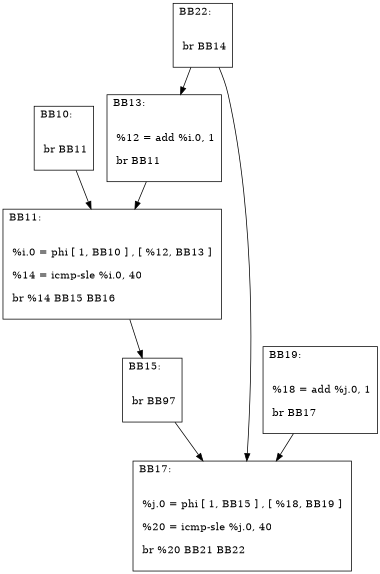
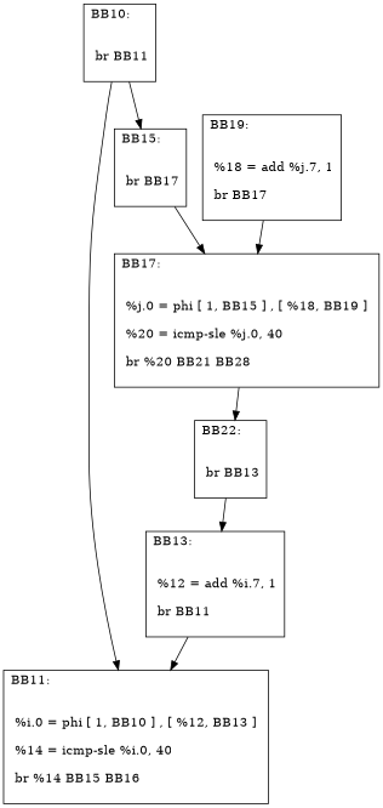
  digraph {
    node [shape=record]
    n1 [label="{BB10:\l\l\n             br BB11\l\n             }"]
    n2 [label="{BB11:\l\l\n             %i.0 = phi [ 1, BB10 ] , [ %12, BB13 ] \l\n             %14 = icmp-sle %i.0, 40\l\n             br %14 BB15 BB16\l\n             }"]
-   n3 [label="{BB15:\l\l\n             br BB97\l\n             }"]
-   n4 [label="{BB17:\l\l\n             %j.0 = phi [ 1, BB15 ] , [ %18, BB19 ] \l\n             %20 = icmp-sle %j.0, 40\l\n             br %20 BB21 BB22\l\n             }"]
-   n5 [label="{BB22:\l\l\n             br BB14\l\n             }"]
-   n6 [label="{BB13:\l\l\n             %12 = add %i.0, 1\l\n             br BB11\l\n             }"]
-   n7 [label="{BB19:\l\l\n             %18 = add %j.0, 1\l\n             br BB17\l\n             }"]
+   n3 [label="{BB15:\l\l\n             br BB17\l\n             }"]
+   n4 [label="{BB17:\l\l\n             %j.0 = phi [ 1, BB15 ] , [ %18, BB19 ] \l\n             %20 = icmp-sle %j.0, 40\l\n             br %20 BB21 BB28\l\n             }"]
+   n5 [label="{BB22:\l\l\n             br BB13\l\n             }"]
+   n6 [label="{BB13:\l\l\n             %12 = add %i.7, 1\l\n             br BB11\l\n             }"]
+   n7 [label="{BB19:\l\l\n             %18 = add %j.7, 1\l\n             br BB17\l\n             }"]
    n1 -> n2
-   n2 -> n3
+   n1 -> n3
    n3 -> n4
-   n5 -> n4
+   n4 -> n5
    n5 -> n6
    n6 -> n2
    n7 -> n4
  }
